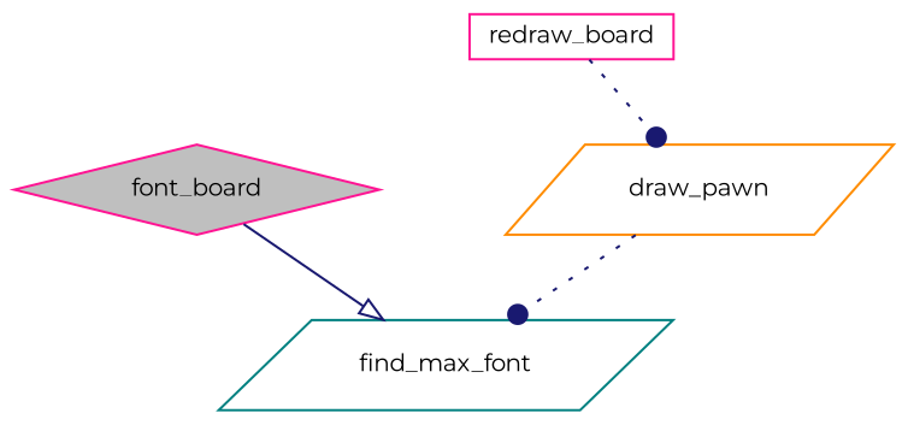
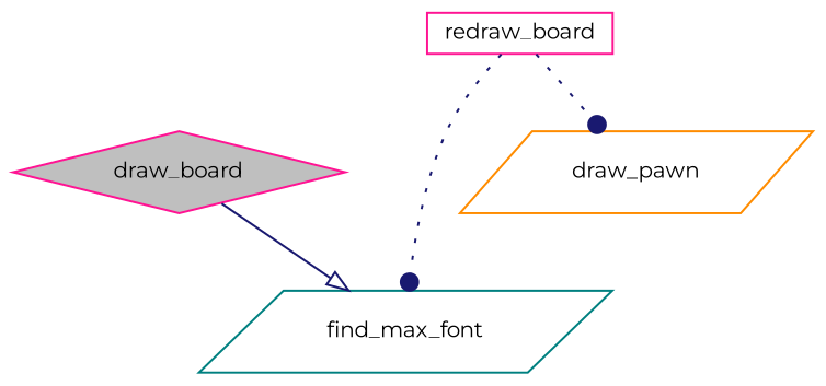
  digraph {
    fontname=Montserrat
    rankdir=TB
    node [color=deeppink fillcolor=white fontname=Montserrat fontsize=10 shape=parallelogram style=filled]
    edge [arrowhead=dot color=midnightblue fontname=Montserrat fontsize=10 labelfontname=Helvetica labelfontsize=10 style=dotted]
-   n1 [fillcolor=grey75 fontcolor=black height=0.2 label=font_board shape=diamond width=0.4]
+   n1 [fillcolor=grey75 fontcolor=black height=0.2 label=draw_board shape=diamond width=0.4]
    n2 [color=teal height=0.2 label=find_max_font width=0.4]
    n3 [height=0.2 label=redraw_board shape=box width=0.4]
    n4 [color=darkorange height=0.2 label=draw_pawn width=0.4]
    n1 -> n2 [arrowhead=onormal style=solid]
-   n4 -> n2
+   n3 -> n2
    n3 -> n4
  }
